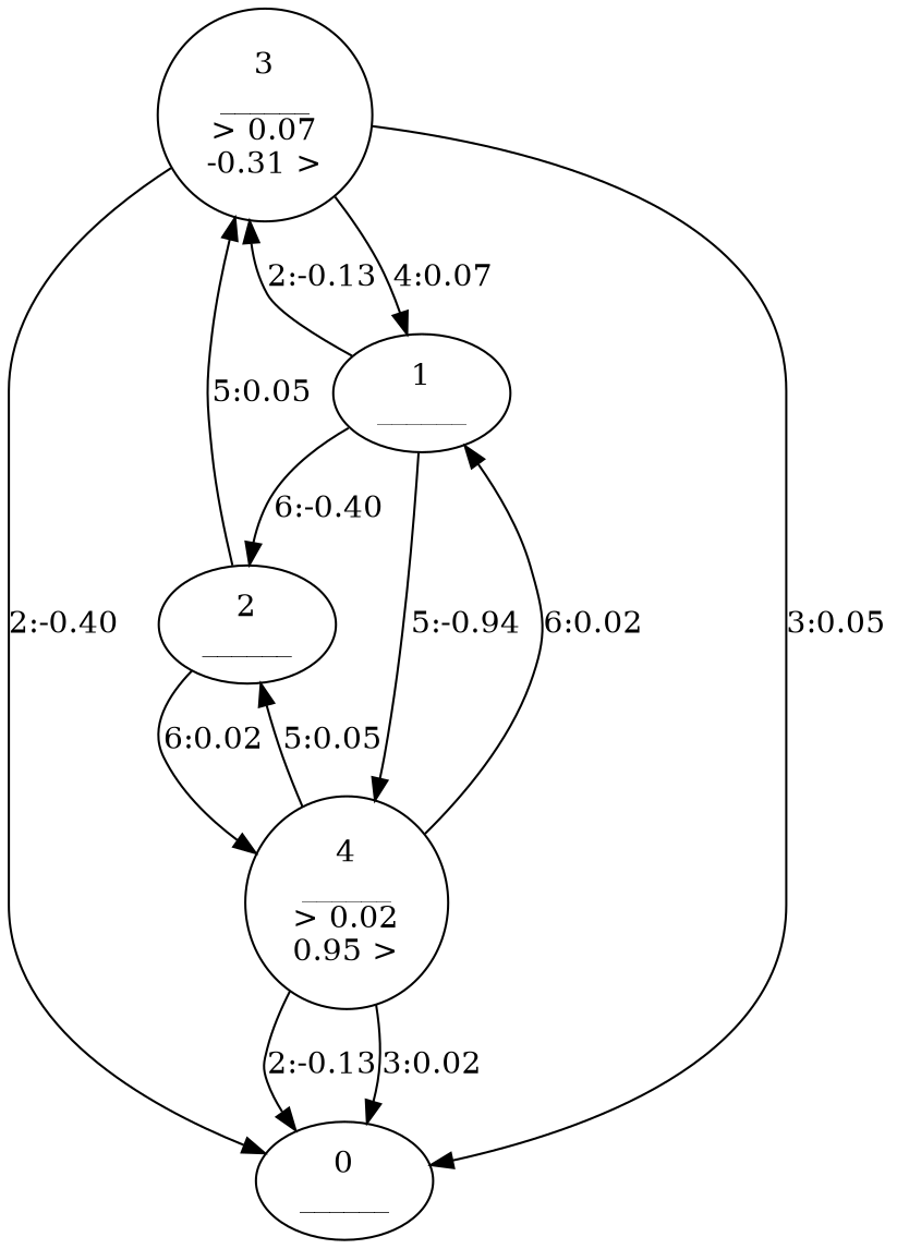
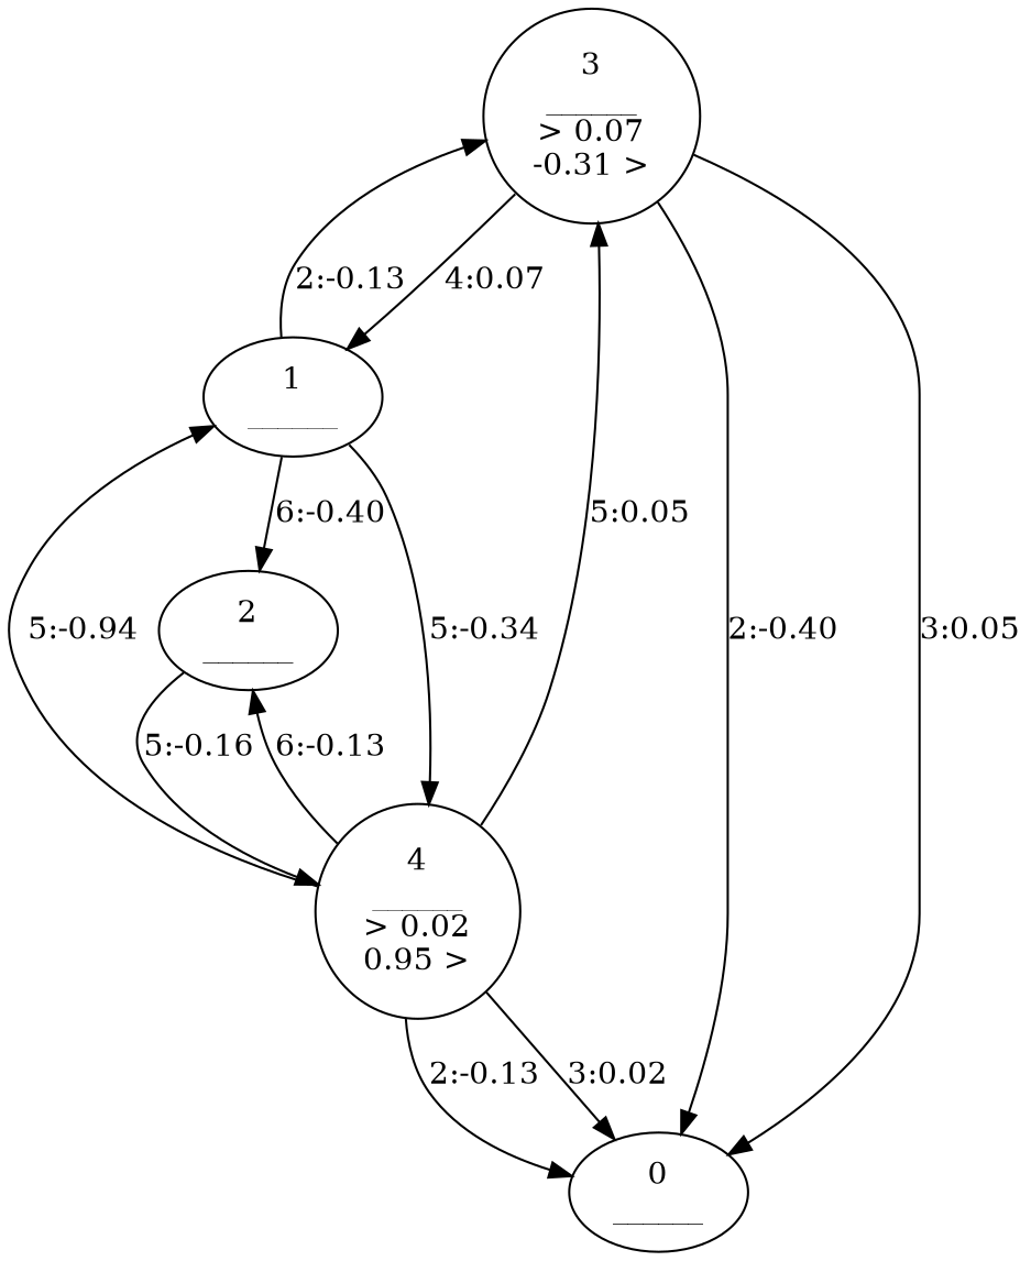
  digraph {
    n1 [label="0\n______"]
    n2 [label="1\n______"]
    n3 [label="3\n______\n> 0.07\n-0.31 >"]
    n4 [label="4\n______\n> 0.02\n0.95 >"]
    n5 [label="2\n______"]
    n2 -> n3 [label="2:-0.13"]
-   n2 -> n4 [label="5:-0.94"]
+   n2 -> n4 [label="5:-0.34"]
    n2 -> n5 [label="6:-0.40"]
    n3 -> n1 [label="2:-0.40"]
    n3 -> n1 [label="3:0.05"]
    n3 -> n2 [label="4:0.07"]
    n4 -> n1 [label="2:-0.13"]
    n4 -> n1 [label="3:0.02"]
-   n4 -> n2 [label="6:0.02"]
-   n4 -> n5 [label="5:0.05"]
-   n5 -> n3 [label="5:0.05"]
-   n5 -> n4 [label="6:0.02"]
+   n4 -> n2 [label="5:-0.94"]
+   n4 -> n5 [label="6:-0.13"]
+   n4 -> n3 [label="5:0.05"]
+   n5 -> n4 [label="5:-0.16"]
  }
